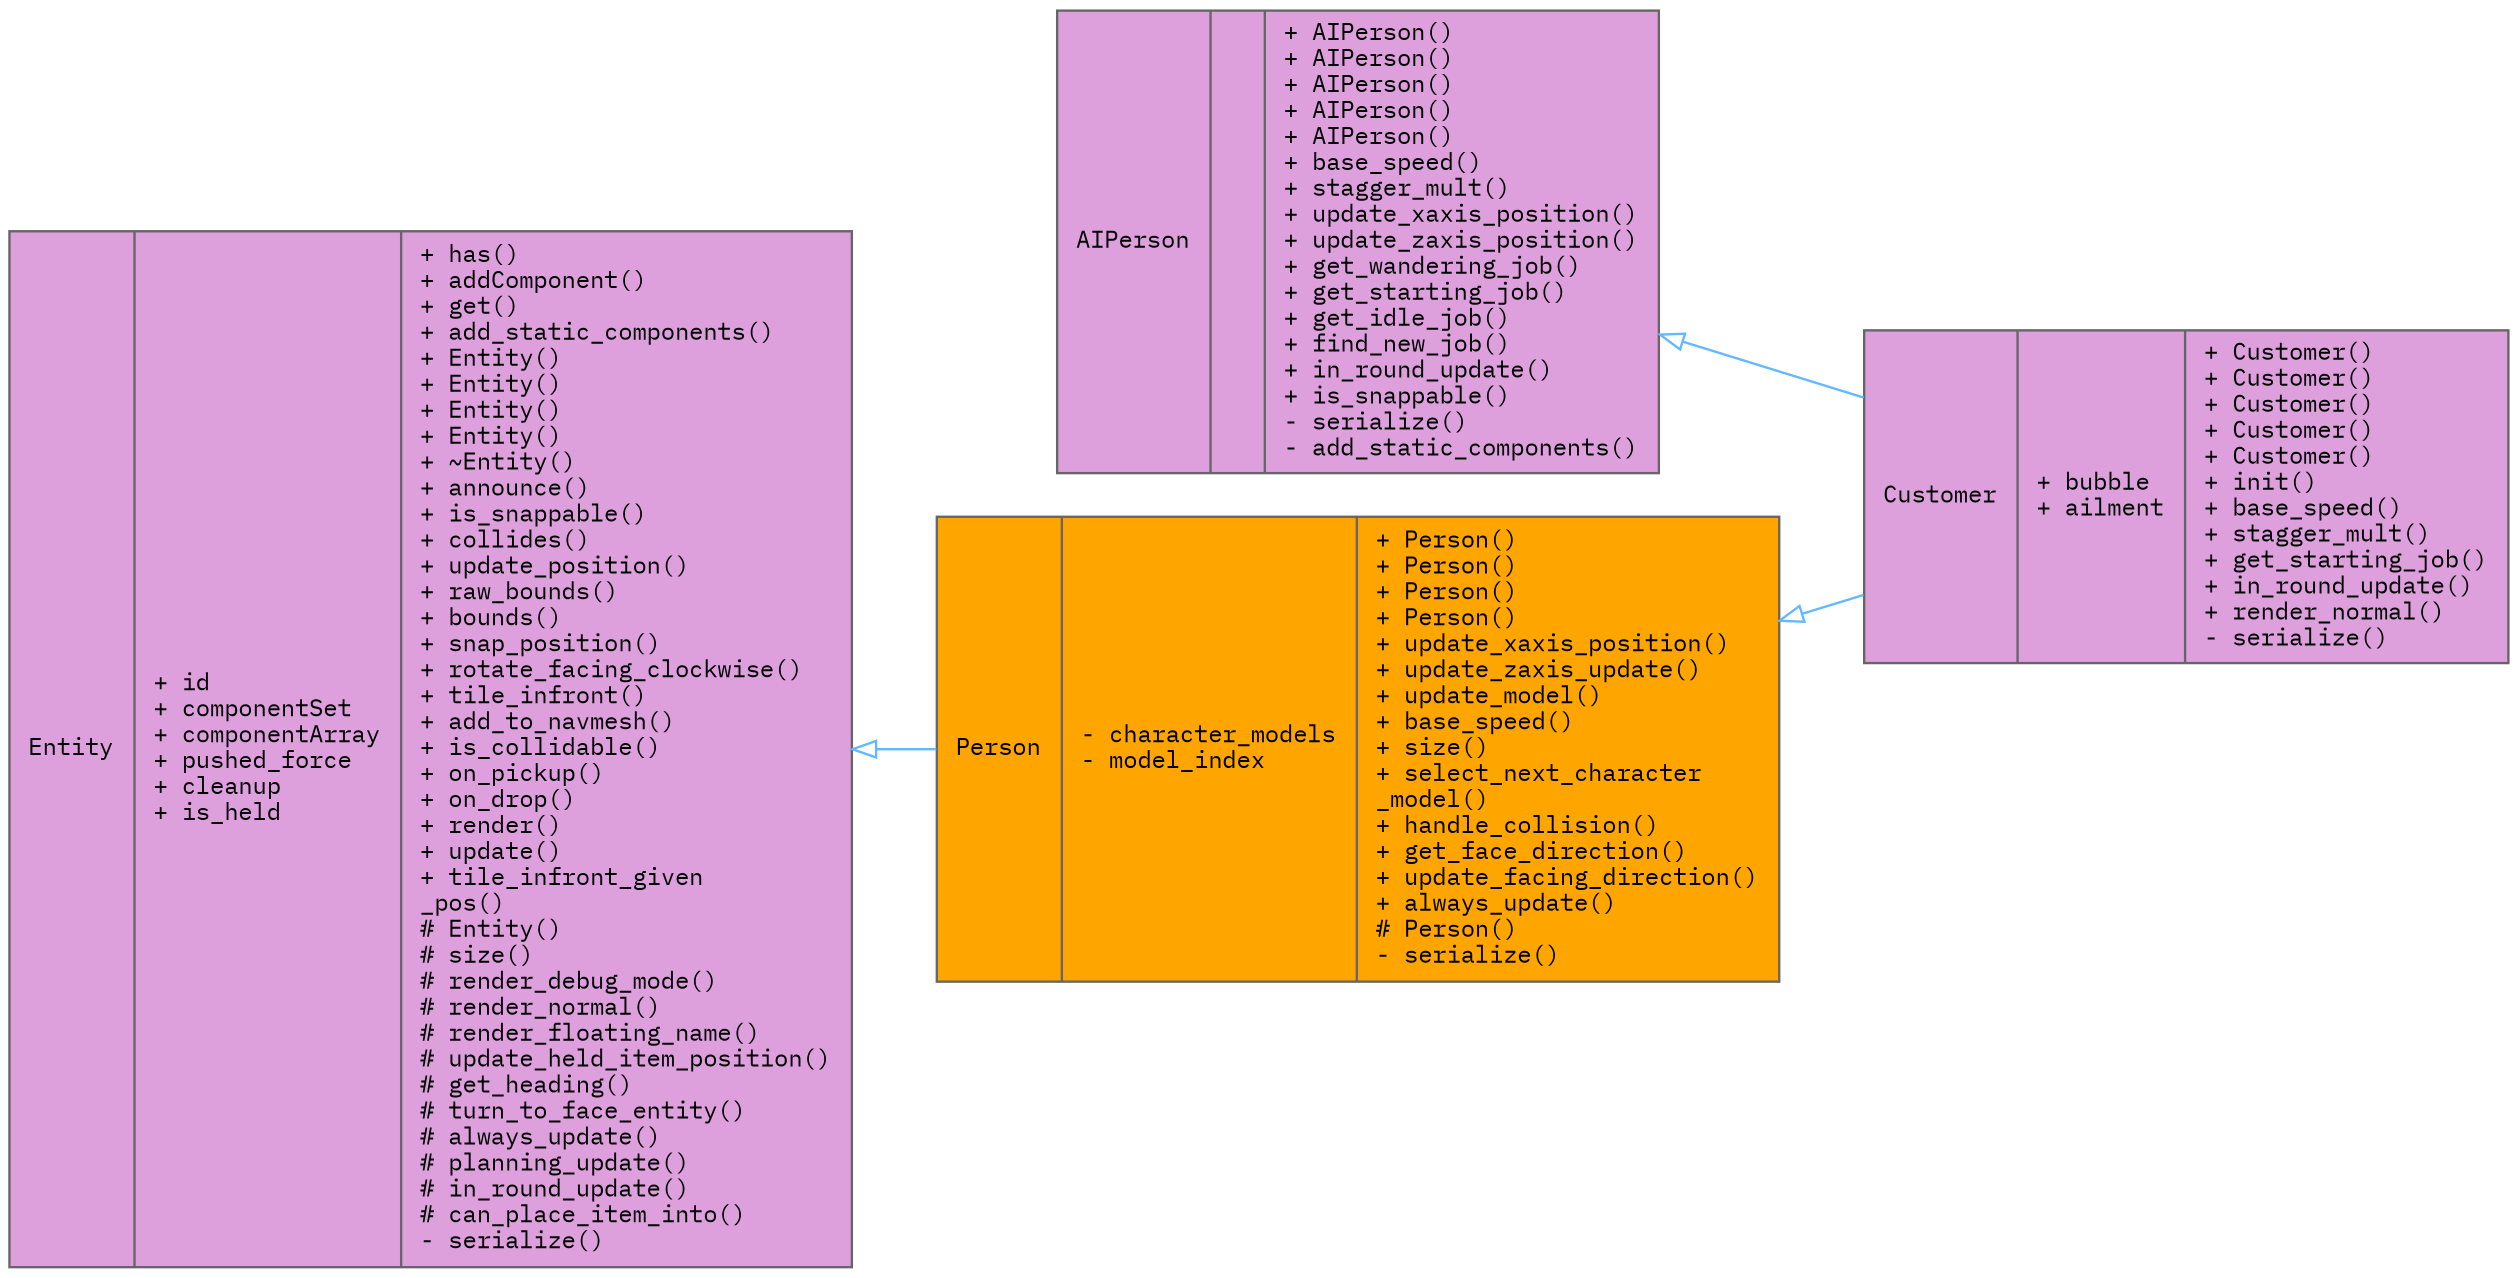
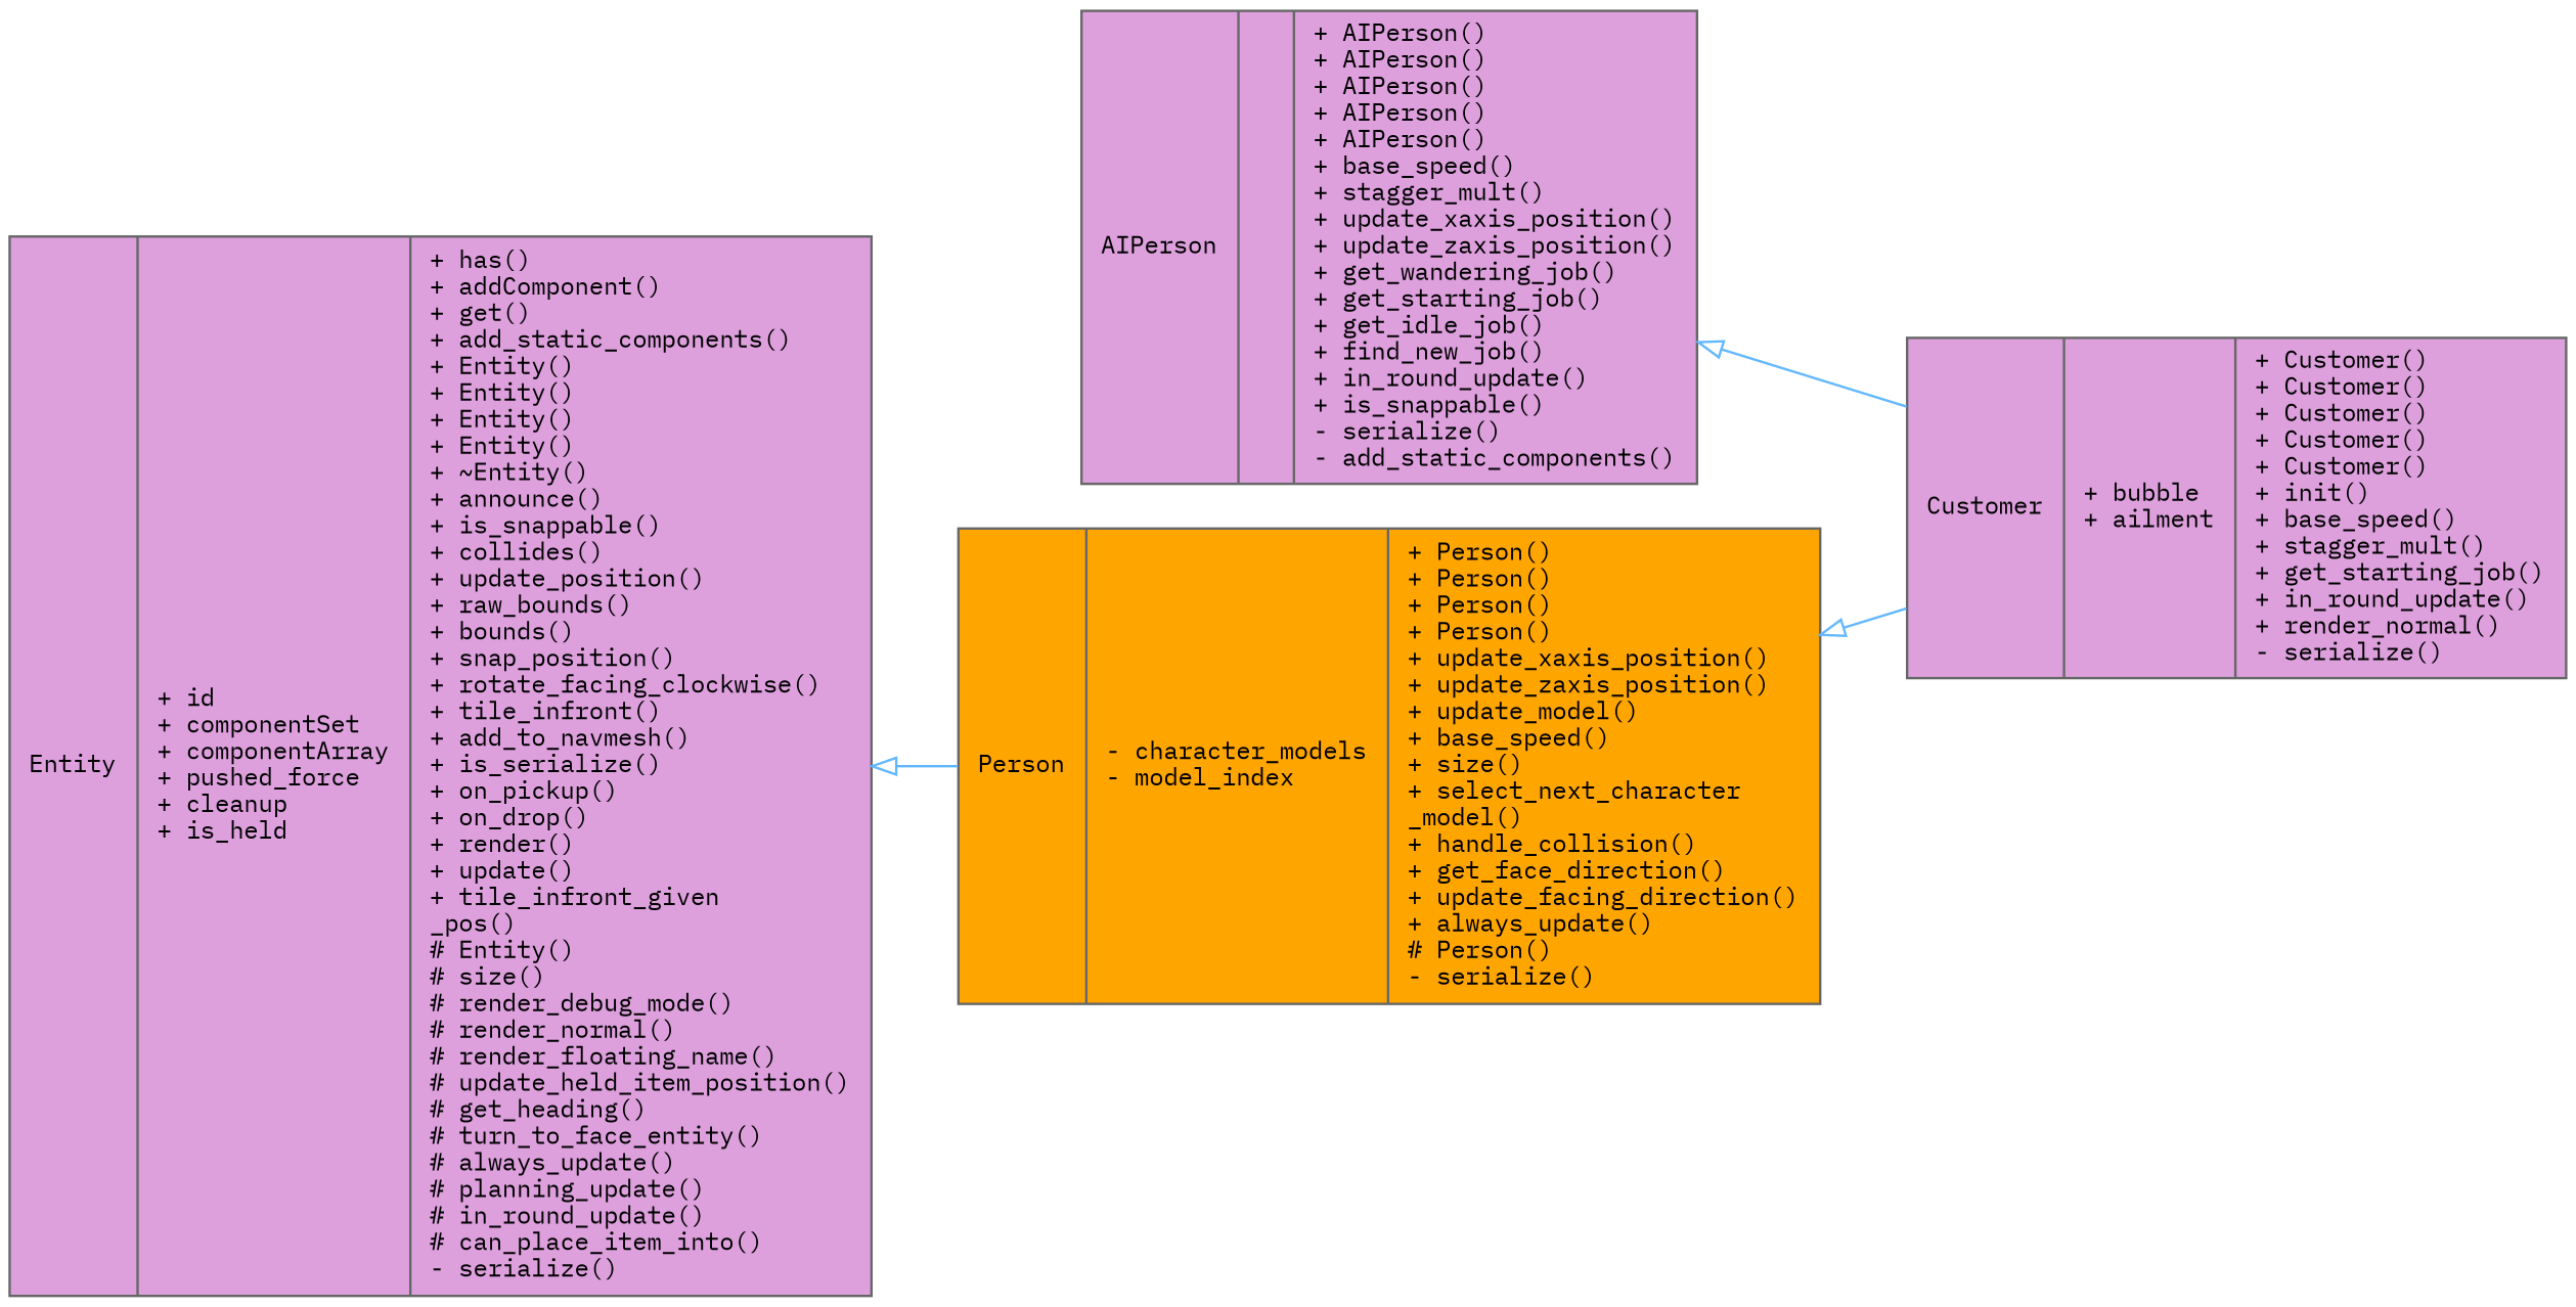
  digraph {
    fontname="IBM Plex Mono"
    rankdir=LR
    node [color=gray40 fillcolor=plum fontname="IBM Plex Mono" fontsize=10 shape=record style=filled]
    edge [arrowtail=onormal color=steelblue1 dir=back fontname="IBM Plex Mono" fontsize=10 labelfontname=Helvetica labelfontsize=10 style=solid]
    n1 [fontcolor=black height=0.2 label="{Customer\n|+ bubble\l+ ailment\l|+ Customer()\l+ Customer()\l+ Customer()\l+ Customer()\l+ Customer()\l+ init()\l+ base_speed()\l+ stagger_mult()\l+ get_starting_job()\l+ in_round_update()\l+ render_normal()\l- serialize()\l}" width=0.4]
    n2 [height=0.2 label="{AIPerson\n||+ AIPerson()\l+ AIPerson()\l+ AIPerson()\l+ AIPerson()\l+ AIPerson()\l+ base_speed()\l+ stagger_mult()\l+ update_xaxis_position()\l+ update_zaxis_position()\l+ get_wandering_job()\l+ get_starting_job()\l+ get_idle_job()\l+ find_new_job()\l+ in_round_update()\l+ is_snappable()\l- serialize()\l- add_static_components()\l}" width=0.4]
-   n3 [fillcolor=orange height=0.2 label="{Person\n|- character_models\l- model_index\l|+ Person()\l+ Person()\l+ Person()\l+ Person()\l+ update_xaxis_position()\l+ update_zaxis_update()\l+ update_model()\l+ base_speed()\l+ size()\l+ select_next_character\l_model()\l+ handle_collision()\l+ get_face_direction()\l+ update_facing_direction()\l+ always_update()\l# Person()\l- serialize()\l}" width=0.4]
-   n4 [height=0.2 label="{Entity\n|+ id\l+ componentSet\l+ componentArray\l+ pushed_force\l+ cleanup\l+ is_held\l|+ has()\l+ addComponent()\l+ get()\l+ add_static_components()\l+ Entity()\l+ Entity()\l+ Entity()\l+ Entity()\l+ ~Entity()\l+ announce()\l+ is_snappable()\l+ collides()\l+ update_position()\l+ raw_bounds()\l+ bounds()\l+ snap_position()\l+ rotate_facing_clockwise()\l+ tile_infront()\l+ add_to_navmesh()\l+ is_collidable()\l+ on_pickup()\l+ on_drop()\l+ render()\l+ update()\l+ tile_infront_given\l_pos()\l# Entity()\l# size()\l# render_debug_mode()\l# render_normal()\l# render_floating_name()\l# update_held_item_position()\l# get_heading()\l# turn_to_face_entity()\l# always_update()\l# planning_update()\l# in_round_update()\l# can_place_item_into()\l- serialize()\l}" width=0.4]
+   n3 [fillcolor=orange height=0.2 label="{Person\n|- character_models\l- model_index\l|+ Person()\l+ Person()\l+ Person()\l+ Person()\l+ update_xaxis_position()\l+ update_zaxis_position()\l+ update_model()\l+ base_speed()\l+ size()\l+ select_next_character\l_model()\l+ handle_collision()\l+ get_face_direction()\l+ update_facing_direction()\l+ always_update()\l# Person()\l- serialize()\l}" width=0.4]
+   n4 [height=0.2 label="{Entity\n|+ id\l+ componentSet\l+ componentArray\l+ pushed_force\l+ cleanup\l+ is_held\l|+ has()\l+ addComponent()\l+ get()\l+ add_static_components()\l+ Entity()\l+ Entity()\l+ Entity()\l+ Entity()\l+ ~Entity()\l+ announce()\l+ is_snappable()\l+ collides()\l+ update_position()\l+ raw_bounds()\l+ bounds()\l+ snap_position()\l+ rotate_facing_clockwise()\l+ tile_infront()\l+ add_to_navmesh()\l+ is_serialize()\l+ on_pickup()\l+ on_drop()\l+ render()\l+ update()\l+ tile_infront_given\l_pos()\l# Entity()\l# size()\l# render_debug_mode()\l# render_normal()\l# render_floating_name()\l# update_held_item_position()\l# get_heading()\l# turn_to_face_entity()\l# always_update()\l# planning_update()\l# in_round_update()\l# can_place_item_into()\l- serialize()\l}" width=0.4]
    n2 -> n1
    n3 -> n1
    n4 -> n3
  }
